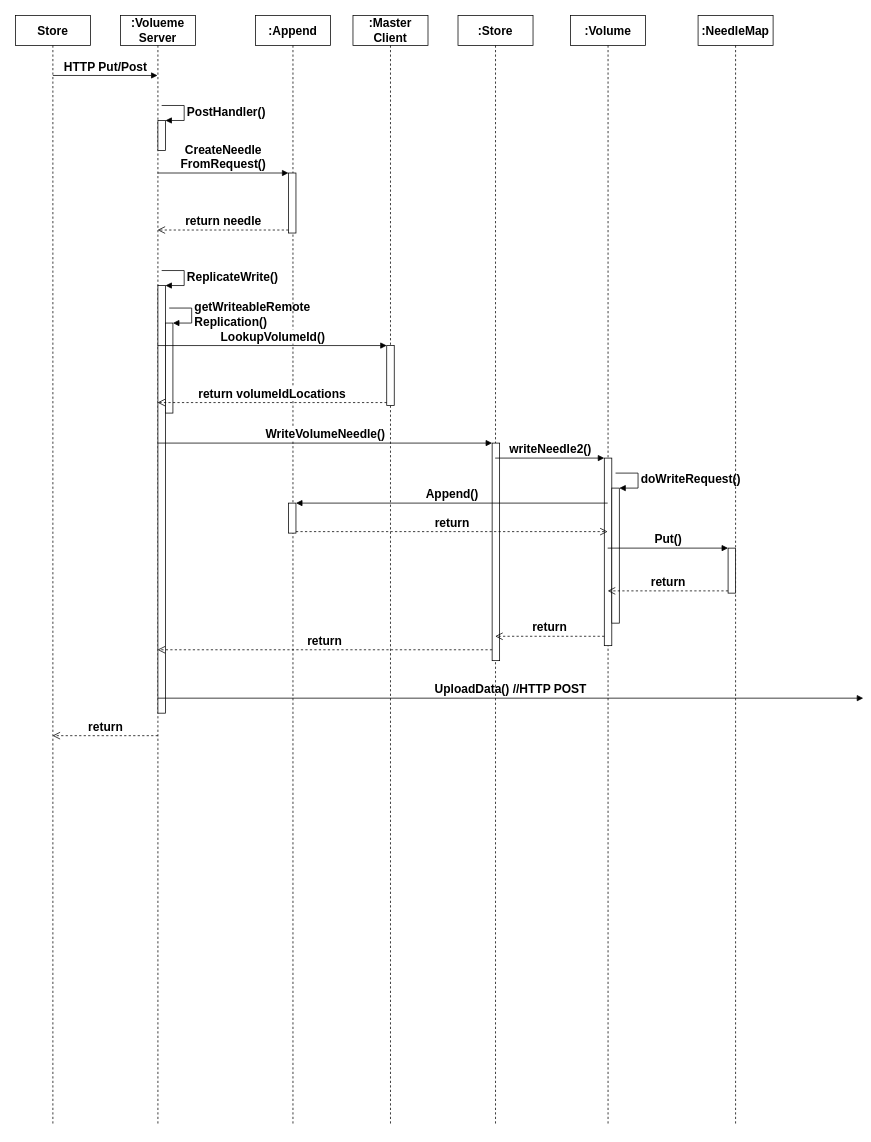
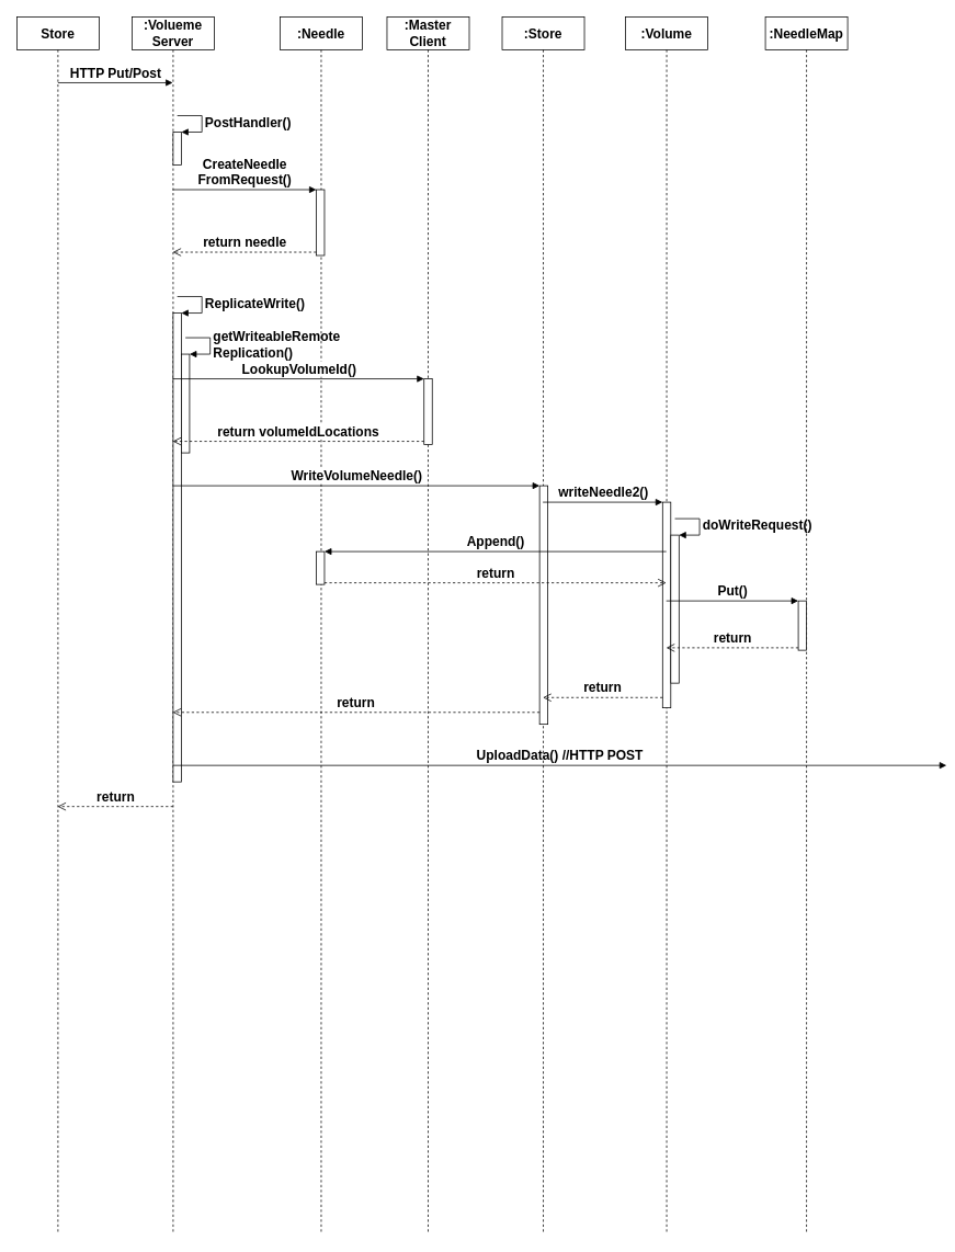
  <mxCell id="0" />
  <mxCell id="1" parent="0" />
  <mxCell id="2" value="Store" style="shape=umlLifeline;perimeter=lifelinePerimeter;whiteSpace=wrap;html=1;container=1;collapsible=0;recursiveResize=0;outlineConnect=0;fontSize=16;fontStyle=1" vertex="1" parent="1"><mxGeometry x="20" y="20" width="100" height="1480" as="geometry" /></mxCell>
  <mxCell id="3" value=":Volueme&lt;br&gt;Server" style="shape=umlLifeline;perimeter=lifelinePerimeter;whiteSpace=wrap;html=1;container=1;collapsible=0;recursiveResize=0;outlineConnect=0;fontSize=16;fontStyle=1" vertex="1" parent="1"><mxGeometry x="160" y="20" width="100" height="1480" as="geometry" /></mxCell>
  <mxCell id="4" value="" style="html=1;points=[];perimeter=orthogonalPerimeter;fontSize=16;fontStyle=1" vertex="1" parent="3"><mxGeometry x="50" y="140" width="10" height="40" as="geometry" /></mxCell>
  <mxCell id="5" value="PostHandler()" style="edgeStyle=orthogonalEdgeStyle;html=1;align=left;spacingLeft=2;endArrow=block;rounded=0;entryX=1;entryY=0;fontSize=16;fontStyle=1" edge="1" target="4" parent="3"><mxGeometry relative="1" as="geometry"><mxPoint x="55" y="120" as="sourcePoint" /><Array as="points"><mxPoint x="85" y="120" /></Array></mxGeometry></mxCell>
  <mxCell id="6" value="" style="html=1;points=[];perimeter=orthogonalPerimeter;fontSize=16;fontStyle=1" vertex="1" parent="3"><mxGeometry x="50" y="360" width="10" height="570" as="geometry" /></mxCell>
  <mxCell id="7" value="ReplicateWrite()" style="edgeStyle=orthogonalEdgeStyle;html=1;align=left;spacingLeft=2;endArrow=block;rounded=0;entryX=1;entryY=0;fontSize=16;fontStyle=1" edge="1" target="6" parent="3"><mxGeometry relative="1" as="geometry"><mxPoint x="55" y="340" as="sourcePoint" /><Array as="points"><mxPoint x="85" y="340" /></Array></mxGeometry></mxCell>
  <mxCell id="8" value="" style="html=1;points=[];perimeter=orthogonalPerimeter;fontSize=16;fontStyle=1" vertex="1" parent="3"><mxGeometry x="60" y="410" width="10" height="120" as="geometry" /></mxCell>
  <mxCell id="9" value="getWriteableRemote&lt;br style=&quot;font-size: 16px;&quot;&gt;Replication()" style="edgeStyle=orthogonalEdgeStyle;html=1;align=left;spacingLeft=2;endArrow=block;rounded=0;entryX=1;entryY=0;fontSize=16;fontStyle=1" edge="1" target="8" parent="3"><mxGeometry relative="1" as="geometry"><mxPoint x="65" y="390" as="sourcePoint" /><Array as="points"><mxPoint x="95" y="390" /></Array></mxGeometry></mxCell>
  <mxCell id="10" value="HTTP Put/Post" style="html=1;verticalAlign=bottom;endArrow=block;rounded=0;fontSize=16;fontStyle=1" edge="1" parent="1" target="3"><mxGeometry width="80" relative="1" as="geometry"><mxPoint x="70" y="100" as="sourcePoint" /><mxPoint x="150" y="100" as="targetPoint" /></mxGeometry></mxCell>
- <mxCell id="11" value=":Append" style="shape=umlLifeline;perimeter=lifelinePerimeter;whiteSpace=wrap;html=1;container=1;collapsible=0;recursiveResize=0;outlineConnect=0;fontSize=16;fontStyle=1" vertex="1" parent="1"><mxGeometry x="340" y="20" width="100" height="1480" as="geometry" /></mxCell>
+ <mxCell id="11" value=":Needle" style="shape=umlLifeline;perimeter=lifelinePerimeter;whiteSpace=wrap;html=1;container=1;collapsible=0;recursiveResize=0;outlineConnect=0;fontSize=16;fontStyle=1" vertex="1" parent="1"><mxGeometry x="340" y="20" width="100" height="1480" as="geometry" /></mxCell>
  <mxCell id="12" value="" style="html=1;points=[];perimeter=orthogonalPerimeter;fontSize=16;fontStyle=1" vertex="1" parent="11"><mxGeometry x="44" y="210" width="10" height="80" as="geometry" /></mxCell>
  <mxCell id="13" value="" style="html=1;points=[];perimeter=orthogonalPerimeter;fontSize=16;fontStyle=1" vertex="1" parent="11"><mxGeometry x="44" y="650" width="10" height="40" as="geometry" /></mxCell>
  <mxCell id="14" value="CreateNeedle&lt;br&gt;FromRequest()" style="html=1;verticalAlign=bottom;endArrow=block;entryX=0;entryY=0;rounded=0;fontSize=16;fontStyle=1" edge="1" target="12" parent="1" source="3"><mxGeometry relative="1" as="geometry"><mxPoint x="314" y="230" as="sourcePoint" /></mxGeometry></mxCell>
  <mxCell id="15" value="return needle" style="html=1;verticalAlign=bottom;endArrow=open;dashed=1;endSize=8;exitX=0;exitY=0.95;rounded=0;fontSize=16;fontStyle=1" edge="1" source="12" parent="1" target="3"><mxGeometry relative="1" as="geometry"><mxPoint x="314" y="306" as="targetPoint" /></mxGeometry></mxCell>
  <mxCell id="16" value=":Master&lt;br&gt;Client" style="shape=umlLifeline;perimeter=lifelinePerimeter;whiteSpace=wrap;html=1;container=1;collapsible=0;recursiveResize=0;outlineConnect=0;fontSize=16;fontStyle=1" vertex="1" parent="1"><mxGeometry x="470" y="20" width="100" height="1480" as="geometry" /></mxCell>
  <mxCell id="17" value="" style="html=1;points=[];perimeter=orthogonalPerimeter;fontSize=16;fontStyle=1" vertex="1" parent="16"><mxGeometry x="45" y="440" width="10" height="80" as="geometry" /></mxCell>
  <mxCell id="18" value="UploadData() //HTTP POST" style="html=1;verticalAlign=bottom;endArrow=block;rounded=0;fontSize=16;fontStyle=1" edge="1" parent="16"><mxGeometry width="80" relative="1" as="geometry"><mxPoint x="-259.996" y="910" as="sourcePoint" /><mxPoint x="680.18" y="910" as="targetPoint" /></mxGeometry></mxCell>
  <mxCell id="19" value="LookupVolumeId()" style="html=1;verticalAlign=bottom;endArrow=block;entryX=0;entryY=0;rounded=0;fontSize=16;fontStyle=1" edge="1" target="17" parent="1" source="3"><mxGeometry relative="1" as="geometry"><mxPoint x="360" y="500" as="sourcePoint" /></mxGeometry></mxCell>
  <mxCell id="20" value="return volumeIdLocations" style="html=1;verticalAlign=bottom;endArrow=open;dashed=1;endSize=8;exitX=0;exitY=0.95;rounded=0;fontSize=16;fontStyle=1" edge="1" source="17" parent="1" target="3"><mxGeometry relative="1" as="geometry"><mxPoint x="360" y="576" as="targetPoint" /></mxGeometry></mxCell>
  <mxCell id="21" value=":Store" style="shape=umlLifeline;perimeter=lifelinePerimeter;whiteSpace=wrap;html=1;container=1;collapsible=0;recursiveResize=0;outlineConnect=0;fontSize=16;fontStyle=1" vertex="1" parent="1"><mxGeometry x="610" y="20" width="100" height="1480" as="geometry" /></mxCell>
  <mxCell id="22" value="" style="html=1;points=[];perimeter=orthogonalPerimeter;fontSize=16;fontStyle=1" vertex="1" parent="21"><mxGeometry x="45.49" y="570" width="10" height="290" as="geometry" /></mxCell>
  <mxCell id="23" value="WriteVolumeNeedle()" style="html=1;verticalAlign=bottom;endArrow=block;entryX=0;entryY=0;rounded=0;fontSize=16;fontStyle=1" edge="1" target="22" parent="1"><mxGeometry relative="1" as="geometry"><mxPoint x="210.002" y="590" as="sourcePoint" /></mxGeometry></mxCell>
  <mxCell id="24" value="return" style="html=1;verticalAlign=bottom;endArrow=open;dashed=1;endSize=8;exitX=0;exitY=0.95;rounded=0;fontSize=16;fontStyle=1" edge="1" source="22" parent="1" target="3"><mxGeometry relative="1" as="geometry"><mxPoint x="210.002" y="666" as="targetPoint" /></mxGeometry></mxCell>
  <mxCell id="25" value=":Volume" style="shape=umlLifeline;perimeter=lifelinePerimeter;whiteSpace=wrap;html=1;container=1;collapsible=0;recursiveResize=0;outlineConnect=0;fontSize=16;fontStyle=1" vertex="1" parent="1"><mxGeometry x="760" y="20" width="100" height="1480" as="geometry" /></mxCell>
  <mxCell id="26" value="" style="html=1;points=[];perimeter=orthogonalPerimeter;fontSize=16;fontStyle=1" vertex="1" parent="25"><mxGeometry x="45" y="590" width="10" height="250" as="geometry" /></mxCell>
  <mxCell id="27" value="" style="html=1;points=[];perimeter=orthogonalPerimeter;fontSize=16;fontStyle=1" vertex="1" parent="25"><mxGeometry x="55" y="630" width="10" height="180" as="geometry" /></mxCell>
  <mxCell id="28" value="doWriteRequest()" style="edgeStyle=orthogonalEdgeStyle;html=1;align=left;spacingLeft=2;endArrow=block;rounded=0;entryX=1;entryY=0;fontSize=16;fontStyle=1" edge="1" target="27" parent="25"><mxGeometry relative="1" as="geometry"><mxPoint x="60" y="610" as="sourcePoint" /><Array as="points"><mxPoint x="90" y="610" /></Array></mxGeometry></mxCell>
  <mxCell id="29" value="writeNeedle2()" style="html=1;verticalAlign=bottom;endArrow=block;entryX=0;entryY=0;rounded=0;fontSize=16;fontStyle=1" edge="1" target="26" parent="1" source="21"><mxGeometry relative="1" as="geometry"><mxPoint x="735" y="600" as="sourcePoint" /></mxGeometry></mxCell>
  <mxCell id="30" value="return" style="html=1;verticalAlign=bottom;endArrow=open;dashed=1;endSize=8;exitX=0;exitY=0.95;rounded=0;fontSize=16;fontStyle=1" edge="1" source="26" parent="1" target="21"><mxGeometry relative="1" as="geometry"><mxPoint x="735" y="676" as="targetPoint" /></mxGeometry></mxCell>
  <mxCell id="31" value="Append()" style="html=1;verticalAlign=bottom;endArrow=block;entryX=1;entryY=0;rounded=0;fontSize=16;fontStyle=1" edge="1" target="13" parent="1" source="25"><mxGeometry relative="1" as="geometry"><mxPoint x="454" y="670" as="sourcePoint" /></mxGeometry></mxCell>
  <mxCell id="32" value="return" style="html=1;verticalAlign=bottom;endArrow=open;dashed=1;endSize=8;exitX=1;exitY=0.95;rounded=0;fontSize=16;fontStyle=1" edge="1" source="13" parent="1" target="25"><mxGeometry relative="1" as="geometry"><mxPoint x="454" y="727" as="targetPoint" /></mxGeometry></mxCell>
  <mxCell id="33" value=":NeedleMap" style="shape=umlLifeline;perimeter=lifelinePerimeter;whiteSpace=wrap;html=1;container=1;collapsible=0;recursiveResize=0;outlineConnect=0;fontSize=16;fontStyle=1" vertex="1" parent="1"><mxGeometry x="930" y="20" width="100" height="1480" as="geometry" /></mxCell>
  <mxCell id="34" value="" style="html=1;points=[];perimeter=orthogonalPerimeter;fontSize=16;fontStyle=1" vertex="1" parent="33"><mxGeometry x="40" y="710" width="10" height="60" as="geometry" /></mxCell>
  <mxCell id="35" value="Put()" style="html=1;verticalAlign=bottom;endArrow=block;entryX=0;entryY=0;rounded=0;fontSize=16;fontStyle=1" edge="1" target="34" parent="1" source="25"><mxGeometry relative="1" as="geometry"><mxPoint x="920" y="730" as="sourcePoint" /></mxGeometry></mxCell>
  <mxCell id="36" value="return" style="html=1;verticalAlign=bottom;endArrow=open;dashed=1;endSize=8;exitX=0;exitY=0.95;rounded=0;fontSize=16;fontStyle=1" edge="1" source="34" parent="1" target="25"><mxGeometry relative="1" as="geometry"><mxPoint x="920" y="806" as="targetPoint" /></mxGeometry></mxCell>
  <mxCell id="37" value="return" style="html=1;verticalAlign=bottom;endArrow=open;dashed=1;endSize=8;rounded=0;fontSize=16;fontStyle=1" edge="1" parent="1" target="2"><mxGeometry relative="1" as="geometry"><mxPoint x="210" y="980" as="sourcePoint" /><mxPoint x="130" y="980" as="targetPoint" /></mxGeometry></mxCell>
